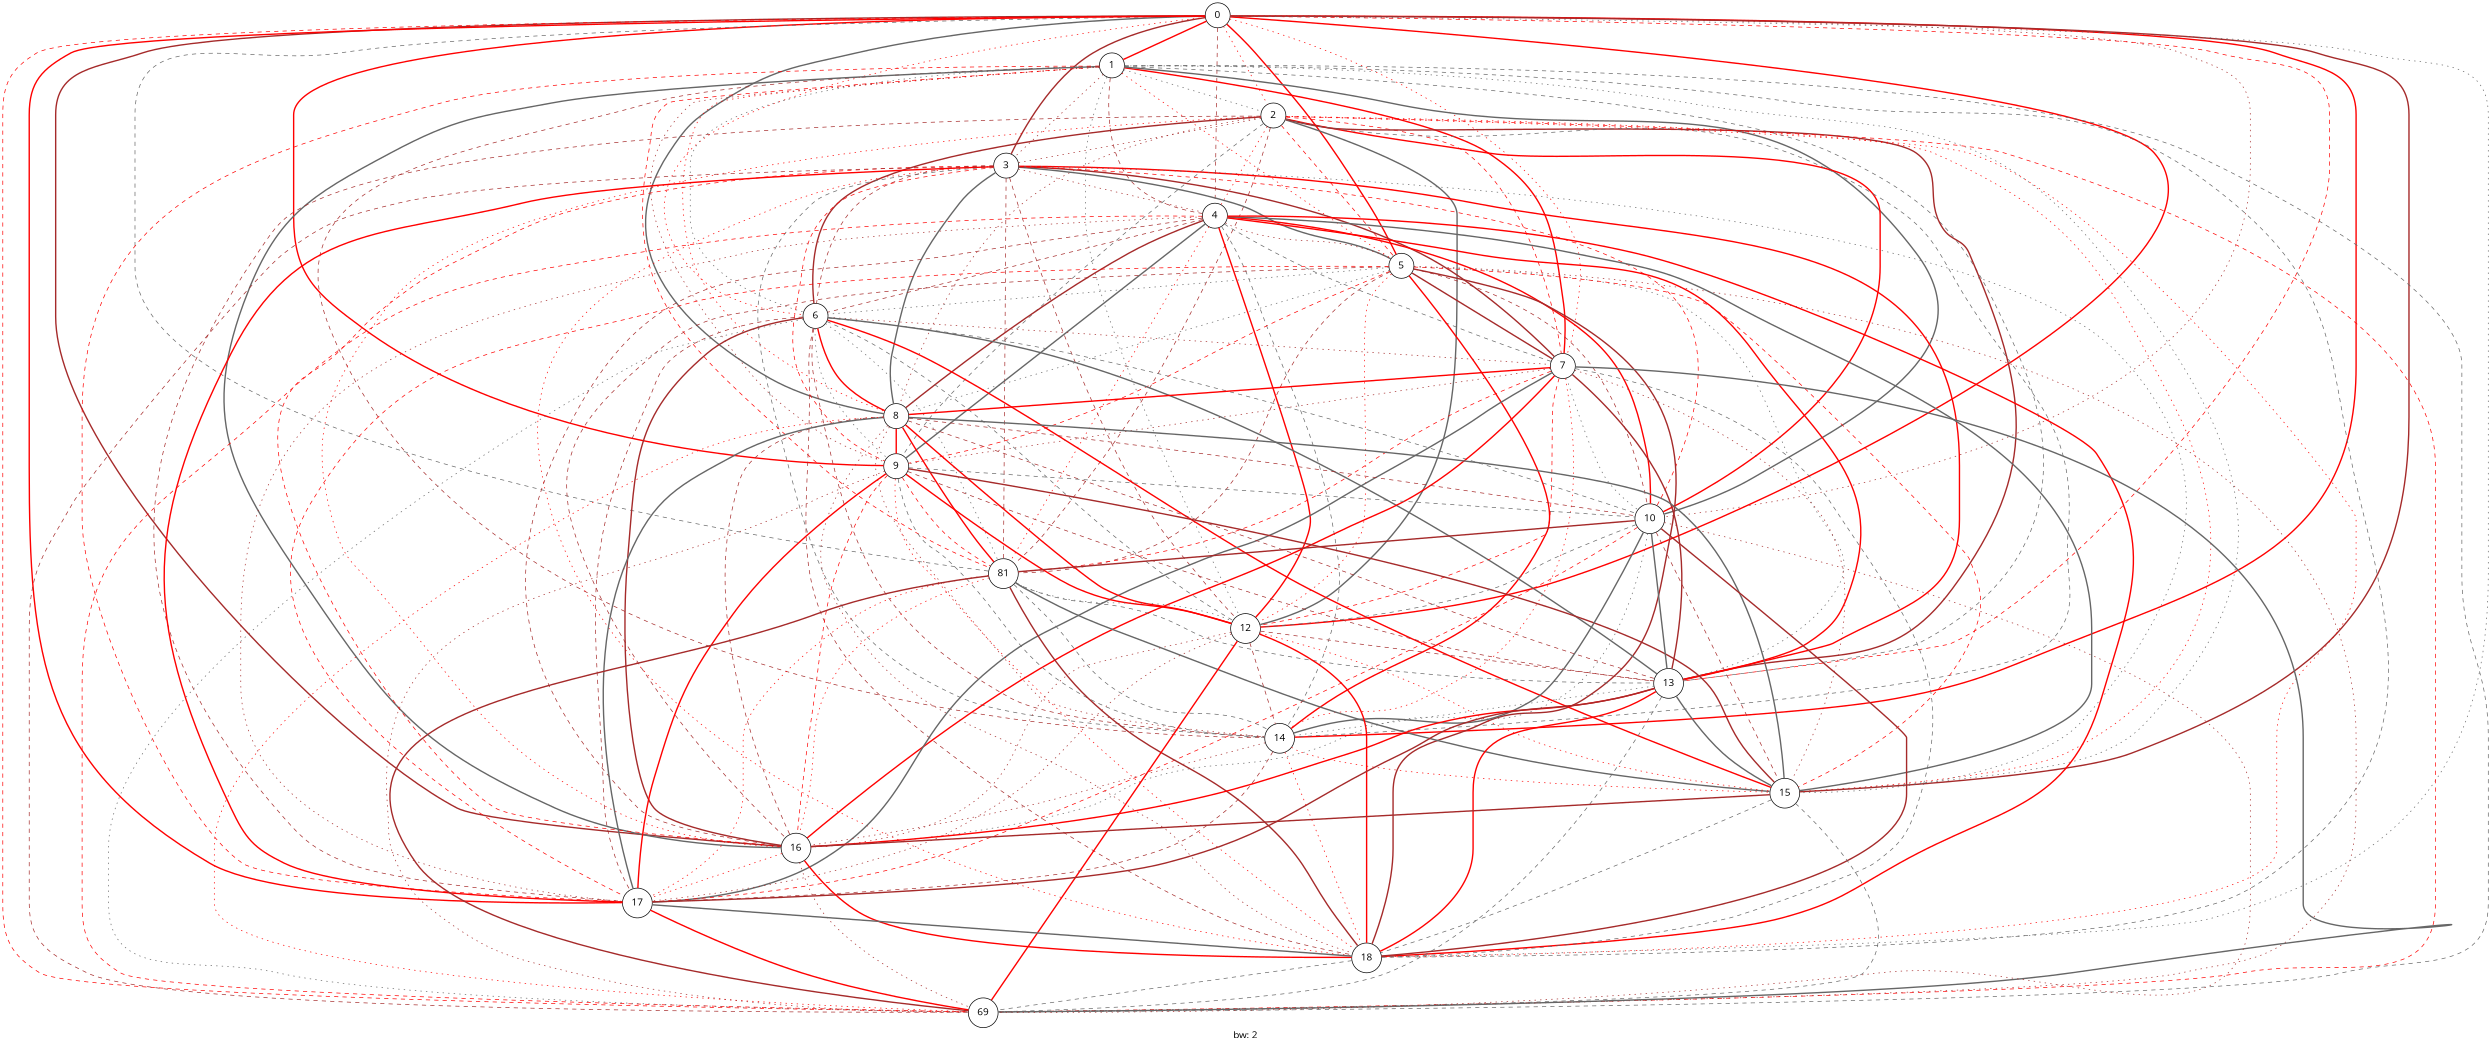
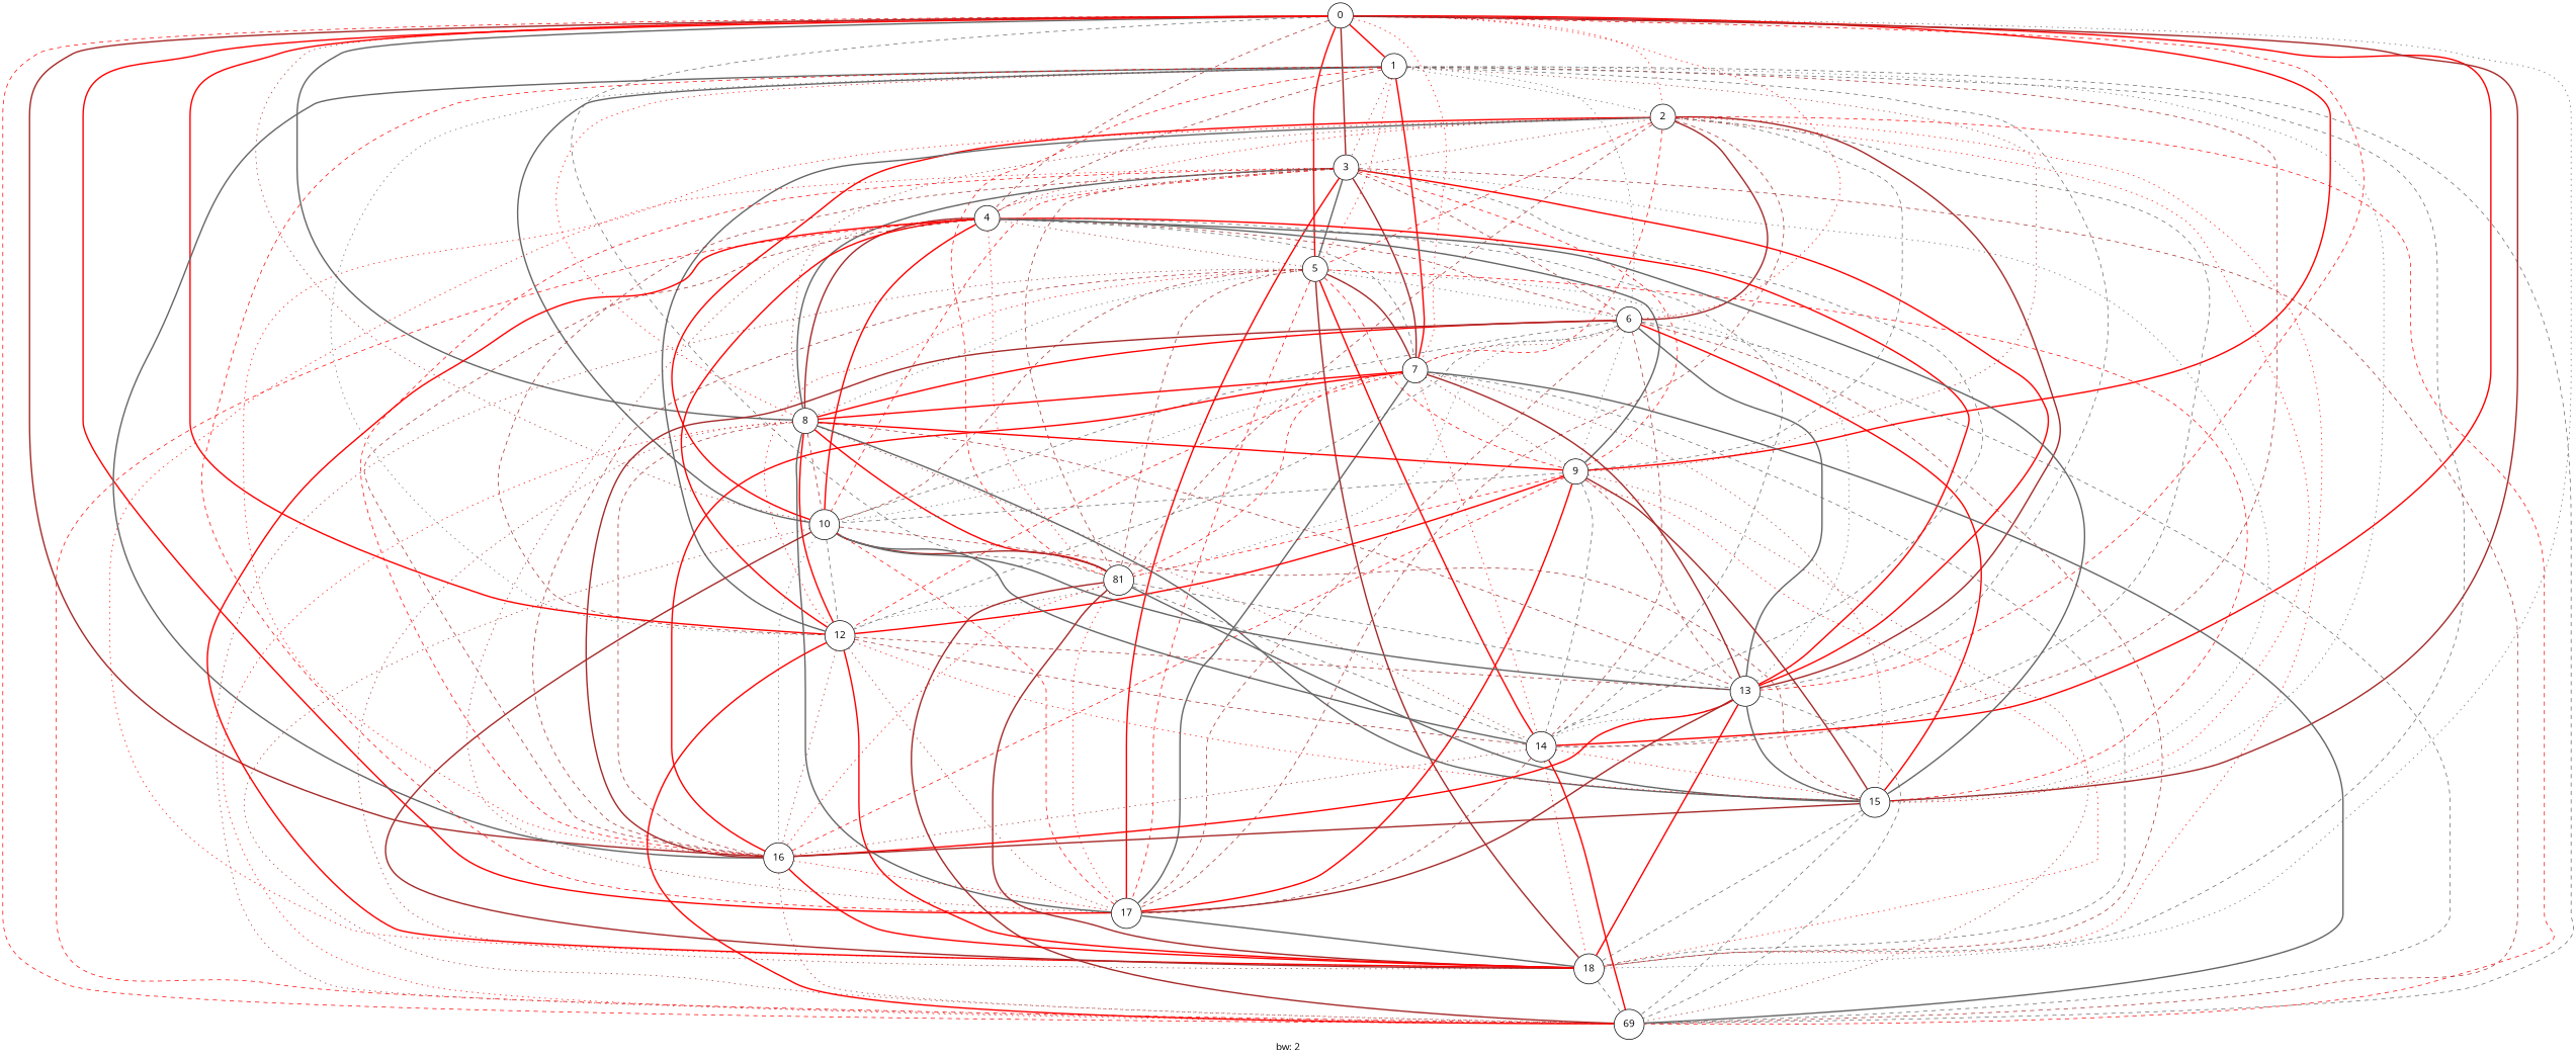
  graph {
    fontname="Open Sans"
    label="bw: 2"
    node [fontname="Open Sans" shape=circle]
    edge [color=red fontname="Open Sans" style=bold]
    n1 [label=0]
    n2 [label=1]
    n3 [label=2]
    n4 [label=3]
    n5 [label=4]
    n6 [label=5]
    n7 [label=6]
    n8 [label=7]
    n9 [label=8]
    n10 [label=9]
    n11 [label=10]
    n12 [label=81]
    n13 [label=12]
    n14 [label=13]
    n15 [label=14]
    n16 [label=15]
    n17 [label=16]
    n18 [label=17]
    n19 [label=18]
    n20 [label=69]
    n1 -- n2
    n1 -- n3 [style=dotted]
    n1 -- n4 [color=brown]
    n1 -- n5 [color=brown style=dashed]
    n1 -- n6
    n1 -- n7 [style=dotted]
    n1 -- n8 [style=dotted]
    n1 -- n9 [color=gray40]
    n1 -- n10
    n1 -- n11 [color=brown style=dotted]
    n1 -- n12 [color=gray40 style=dashed]
    n1 -- n13
    n1 -- n14 [style=dashed]
    n1 -- n15
    n1 -- n16 [color=brown]
    n1 -- n17 [color=brown]
    n1 -- n18
    n1 -- n19 [color=gray40 style=dotted]
    n1 -- n20 [style=dashed]
    n2 -- n3 [color=gray40 style=dotted]
    n2 -- n4 [color=brown style=dotted]
    n2 -- n5 [color=brown style=dashed]
    n2 -- n6 [style=dotted]
    n2 -- n7 [color=gray40 style=dotted]
    n2 -- n8
    n2 -- n9 [style=dotted]
    n2 -- n10 [color=brown style=dotted]
    n2 -- n11 [color=gray40]
    n2 -- n12 [style=dashed]
    n2 -- n13 [color=gray40 style=dotted]
    n2 -- n14 [color=gray40 style=dashed]
    n2 -- n15 [color=brown style=dashed]
    n2 -- n16 [color=gray40 style=dotted]
    n2 -- n17 [color=gray40]
    n2 -- n18 [style=dashed]
    n2 -- n19 [color=gray40 style=dashed]
    n2 -- n20 [color=gray40 style=dashed]
    n3 -- n4 [color=brown style=dotted]
    n3 -- n5 [style=dotted]
    n3 -- n6 [style=dashed]
    n3 -- n7 [color=brown]
    n3 -- n8 [style=dashed]
    n3 -- n9 [color=brown style=dotted]
    n3 -- n10 [color=gray40 style=dashed]
    n3 -- n11
    n3 -- n12 [color=brown style=dashed]
    n3 -- n13 [color=gray40]
    n3 -- n14 [color=brown]
    n3 -- n15 [color=gray40 style=dashed]
    n3 -- n16 [style=dotted]
    n3 -- n17 [style=dotted]
    n3 -- n18 [color=brown style=dashed]
    n3 -- n19 [style=dotted]
    n3 -- n20 [style=dashed]
    n4 -- n5 [color=brown style=dotted]
    n4 -- n6 [color=gray40]
    n4 -- n7 [color=brown style=dashed]
    n4 -- n8 [color=brown]
    n4 -- n9 [color=gray40]
    n4 -- n10 [style=dashed]
    n4 -- n11 [style=dashed]
    n4 -- n12 [color=brown style=dashed]
    n4 -- n13 [color=brown style=dashed]
    n4 -- n14
    n4 -- n15 [color=gray40 style=dashed]
    n4 -- n16 [color=gray40 style=dotted]
    n4 -- n17 [style=dashed]
    n4 -- n18
    n4 -- n19 [style=dotted]
    n4 -- n20 [color=brown style=dashed]
    n5 -- n6 [color=brown style=dotted]
    n5 -- n7 [color=brown style=dashed]
    n5 -- n8 [color=gray40 style=dashed]
    n5 -- n9 [color=brown]
    n5 -- n10 [color=gray40]
    n5 -- n11
    n5 -- n12 [style=dotted]
    n5 -- n13
    n5 -- n14
    n5 -- n15 [color=gray40 style=dashed]
    n5 -- n16 [color=gray40]
    n5 -- n17 [color=brown style=dashed]
    n5 -- n18 [color=brown style=dotted]
    n5 -- n19
    n5 -- n20 [style=dashed]
    n6 -- n7 [color=gray40 style=dotted]
    n6 -- n8 [color=brown]
    n6 -- n9 [color=gray40 style=dotted]
    n6 -- n10 [style=dashed]
    n6 -- n11 [color=brown style=dashed]
    n6 -- n12 [color=brown style=dashed]
    n6 -- n13 [style=dotted]
    n6 -- n14 [color=gray40 style=dotted]
    n6 -- n15
    n6 -- n16 [style=dashed]
    n6 -- n17 [color=brown style=dashed]
    n6 -- n18 [style=dashed]
    n6 -- n19 [color=brown]
    n6 -- n20 [color=brown style=dotted]
    n7 -- n8 [color=brown style=dotted]
    n7 -- n9
    n7 -- n10 [color=gray40 style=dotted]
    n7 -- n11 [color=gray40 style=dashed]
    n7 -- n12 [color=gray40 style=dotted]
    n7 -- n13 [color=gray40 style=dashed]
    n7 -- n14 [color=gray40]
    n7 -- n15 [color=brown style=dashed]
    n7 -- n16
    n7 -- n17 [color=brown]
    n7 -- n18 [color=brown style=dashed]
    n7 -- n19 [color=brown style=dashed]
-   n7 -- n20 [color=gray40 style=dotted]
+   n7 -- n20 [color=gray40 style=dashed]
    n8 -- n9
    n8 -- n10 [color=brown style=dotted]
    n8 -- n11 [color=gray40 style=dotted]
    n8 -- n12 [style=dashed]
    n8 -- n13 [style=dashed]
    n8 -- n14 [color=brown]
    n8 -- n15 [style=dotted]
    n8 -- n16 [color=brown style=dotted]
    n8 -- n17
    n8 -- n18 [color=gray40]
    n8 -- n19 [color=gray40 style=dashed]
    n8 -- n20 [color=gray40]
    n9 -- n10
    n9 -- n11 [color=brown style=dashed]
    n9 -- n12
    n9 -- n13
    n9 -- n14 [color=brown style=dashed]
    n9 -- n15 [color=brown style=dotted]
    n9 -- n16 [color=gray40]
    n9 -- n17 [color=brown style=dashed]
    n9 -- n18 [color=gray40]
    n9 -- n19 [color=brown style=dotted]
    n9 -- n20 [style=dotted]
    n10 -- n11 [color=gray40 style=dashed]
    n10 -- n12 [style=dashed]
    n10 -- n13
    n10 -- n14 [color=brown style=dashed]
    n10 -- n15 [color=gray40 style=dashed]
    n10 -- n16 [color=brown]
    n10 -- n17 [style=dashed]
    n10 -- n18
    n10 -- n19 [style=dotted]
    n10 -- n20 [color=brown style=dotted]
    n11 -- n12 [color=brown]
    n11 -- n13 [color=gray40 style=dashed]
    n11 -- n14 [color=gray40]
    n11 -- n15 [color=gray40]
    n11 -- n16 [color=brown style=dashed]
    n11 -- n17 [color=gray40 style=dotted]
    n11 -- n18 [style=dashed]
    n11 -- n19 [color=brown]
    n11 -- n20 [color=brown style=dotted]
    n12 -- n13 [color=gray40 style=dotted]
    n12 -- n14 [color=gray40 style=dashed]
    n12 -- n15 [color=gray40 style=dashed]
    n12 -- n16 [color=gray40]
    n12 -- n17 [style=dotted]
    n12 -- n18 [style=dotted]
    n12 -- n19 [color=brown]
    n12 -- n20 [color=brown]
    n13 -- n14 [color=brown style=dashed]
    n13 -- n15 [color=brown style=dashed]
    n13 -- n16 [style=dotted]
    n13 -- n17 [color=brown style=dotted]
    n13 -- n18 [color=brown style=dotted]
    n13 -- n19
    n13 -- n20
    n14 -- n15 [color=gray40 style=dotted]
    n14 -- n16 [color=gray40]
    n14 -- n17
    n14 -- n18 [color=brown]
    n14 -- n19
    n14 -- n20 [color=gray40 style=dashed]
    n15 -- n16 [style=dotted]
    n15 -- n17 [color=brown style=dotted]
    n15 -- n18 [color=brown style=dashed]
    n15 -- n19 [style=dotted]
    n16 -- n17 [color=brown]
    n16 -- n19 [color=gray40 style=dashed]
    n16 -- n20 [color=gray40 style=dashed]
    n17 -- n18 [style=dotted]
    n17 -- n19
    n17 -- n20 [color=brown style=dotted]
    n18 -- n19 [color=gray40]
-   n18 -- n20
+   n15 -- n20
    n19 -- n20 [color=gray40 style=dashed]
  }
